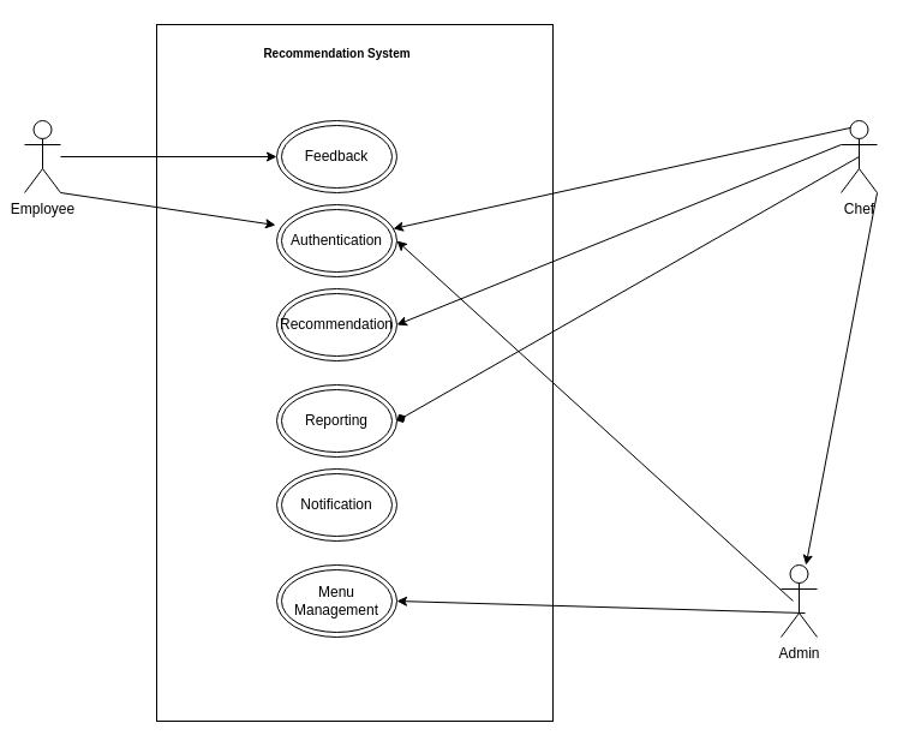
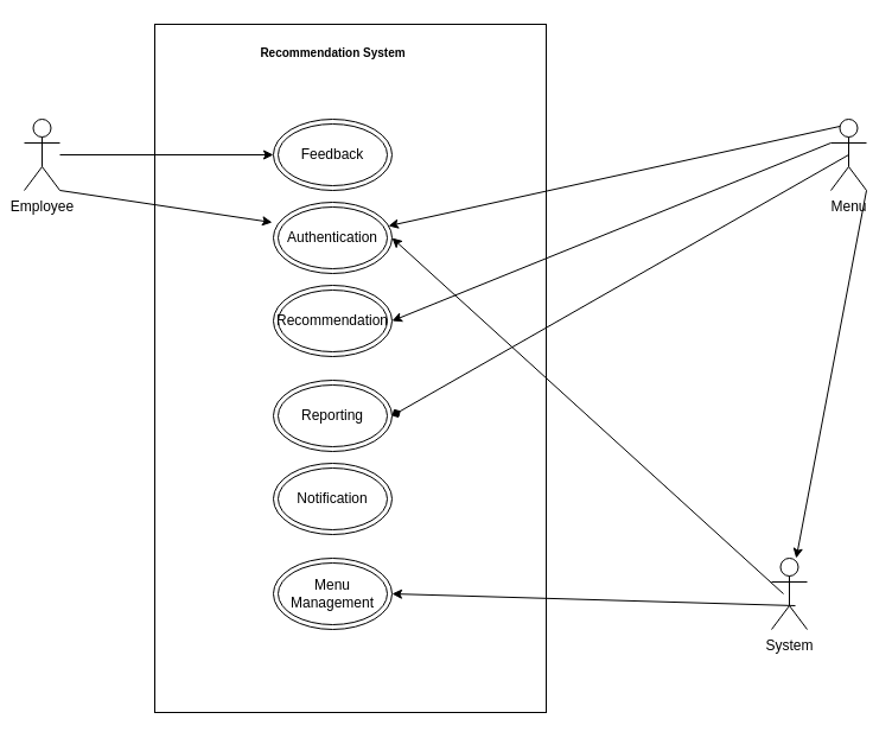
  <mxCell id="0" />
  <mxCell id="1" parent="0" />
  <mxCell id="2" value="" style="rounded=0;whiteSpace=wrap;html=1;" vertex="1" parent="1"><mxGeometry x="130" y="20" width="330" height="580" as="geometry" /></mxCell>
  <mxCell id="3" value="Employee" style="shape=umlActor;verticalLabelPosition=bottom;verticalAlign=top;html=1;" vertex="1" parent="1"><mxGeometry x="20" y="100" width="30" height="60" as="geometry" /></mxCell>
- <mxCell id="4" value="Chef" style="shape=umlActor;verticalLabelPosition=bottom;verticalAlign=top;html=1;" vertex="1" parent="1"><mxGeometry x="700" y="100" width="30" height="60" as="geometry" /></mxCell>
- <mxCell id="5" value="Admin" style="shape=umlActor;verticalLabelPosition=bottom;verticalAlign=top;html=1;" vertex="1" parent="1"><mxGeometry x="650" y="470" width="30" height="60" as="geometry" /></mxCell>
+ <mxCell id="4" value="Menu" style="shape=umlActor;verticalLabelPosition=bottom;verticalAlign=top;html=1;" vertex="1" parent="1"><mxGeometry x="700" y="100" width="30" height="60" as="geometry" /></mxCell>
+ <mxCell id="5" value="System" style="shape=umlActor;verticalLabelPosition=bottom;verticalAlign=top;html=1;" vertex="1" parent="1"><mxGeometry x="650" y="470" width="30" height="60" as="geometry" /></mxCell>
  <mxCell id="6" value="Feedback" style="ellipse;shape=doubleEllipse;whiteSpace=wrap;html=1;" vertex="1" parent="1"><mxGeometry x="230" y="100" width="100" height="60" as="geometry" /></mxCell>
  <mxCell id="7" value="Recommendation" style="ellipse;shape=doubleEllipse;whiteSpace=wrap;html=1;" vertex="1" parent="1"><mxGeometry x="230" y="240" width="100" height="60" as="geometry" /></mxCell>
  <mxCell id="8" value="Notification" style="ellipse;shape=doubleEllipse;whiteSpace=wrap;html=1;" vertex="1" parent="1"><mxGeometry x="230" y="390" width="100" height="60" as="geometry" /></mxCell>
  <mxCell id="9" value="Menu Management" style="ellipse;shape=doubleEllipse;whiteSpace=wrap;html=1;" vertex="1" parent="1"><mxGeometry x="230" y="470" width="100" height="60" as="geometry" /></mxCell>
  <mxCell id="10" value="Reporting" style="ellipse;shape=doubleEllipse;whiteSpace=wrap;html=1;" vertex="1" parent="1"><mxGeometry x="230" y="320" width="100" height="60" as="geometry" /></mxCell>
  <mxCell id="11" value="Authentication" style="ellipse;shape=doubleEllipse;whiteSpace=wrap;html=1;" vertex="1" parent="1"><mxGeometry x="230" y="170" width="100" height="60" as="geometry" /></mxCell>
  <mxCell id="12" value="" style="endArrow=classic;html=1;rounded=0;entryX=0;entryY=0.5;entryDx=0;entryDy=0;" edge="1" parent="1" source="3" target="6"><mxGeometry width="50" height="50" relative="1" as="geometry"><mxPoint x="360" y="380" as="sourcePoint" /><mxPoint x="410" y="330" as="targetPoint" /></mxGeometry></mxCell>
  <mxCell id="13" value="" style="endArrow=classic;html=1;rounded=0;entryX=0.97;entryY=0.333;entryDx=0;entryDy=0;entryPerimeter=0;exitX=0.25;exitY=0.1;exitDx=0;exitDy=0;exitPerimeter=0;" edge="1" parent="1" source="4" target="11"><mxGeometry width="50" height="50" relative="1" as="geometry"><mxPoint x="650" y="130" as="sourcePoint" /><mxPoint x="600" y="180" as="targetPoint" /></mxGeometry></mxCell>
  <mxCell id="14" value="" style="endArrow=classic;html=1;rounded=0;exitX=1;exitY=1;exitDx=0;exitDy=0;exitPerimeter=0;entryX=-0.01;entryY=0.283;entryDx=0;entryDy=0;entryPerimeter=0;" edge="1" parent="1" source="3" target="11"><mxGeometry width="50" height="50" relative="1" as="geometry"><mxPoint x="10" y="320" as="sourcePoint" /><mxPoint x="60" y="270" as="targetPoint" /></mxGeometry></mxCell>
  <mxCell id="15" value="" style="endArrow=classic;html=1;rounded=0;entryX=1;entryY=0.5;entryDx=0;entryDy=0;" edge="1" parent="1" target="11"><mxGeometry width="50" height="50" relative="1" as="geometry"><mxPoint x="660" y="500" as="sourcePoint" /><mxPoint x="337" y="560" as="targetPoint" /></mxGeometry></mxCell>
  <mxCell id="16" value="" style="endArrow=classic;html=1;rounded=0;entryX=1;entryY=0.5;entryDx=0;entryDy=0;exitX=0;exitY=0.333;exitDx=0;exitDy=0;exitPerimeter=0;" edge="1" parent="1" source="4" target="7"><mxGeometry width="50" height="50" relative="1" as="geometry"><mxPoint x="660" y="140" as="sourcePoint" /><mxPoint x="337" y="200" as="targetPoint" /></mxGeometry></mxCell>
  <mxCell id="17" value="" style="endArrow=diamond;html=1;rounded=0;entryX=1;entryY=0.5;entryDx=0;entryDy=0;exitX=0.5;exitY=0.5;exitDx=0;exitDy=0;exitPerimeter=0;" edge="1" parent="1" source="4" target="10"><mxGeometry width="50" height="50" relative="1" as="geometry"><mxPoint x="670" y="150" as="sourcePoint" /><mxPoint x="340" y="280" as="targetPoint" /></mxGeometry></mxCell>
  <mxCell id="18" value="" style="endArrow=classic;html=1;rounded=0;entryX=1;entryY=0.5;entryDx=0;entryDy=0;" edge="1" parent="1" target="9"><mxGeometry width="50" height="50" relative="1" as="geometry"><mxPoint x="670" y="510" as="sourcePoint" /><mxPoint x="340" y="210" as="targetPoint" /></mxGeometry></mxCell>
  <mxCell id="19" value="" style="endArrow=classic;html=1;rounded=0;exitX=1;exitY=1;exitDx=0;exitDy=0;exitPerimeter=0;" edge="1" parent="1" source="4" target="5"><mxGeometry width="50" height="50" relative="1" as="geometry"><mxPoint x="690" y="170" as="sourcePoint" /><mxPoint x="342" y="423" as="targetPoint" /></mxGeometry></mxCell>
  <mxCell id="20" value="&lt;p&gt;&lt;font style=&quot;font-size: 10px;&quot;&gt;Recommendation System&lt;/font&gt;&lt;/p&gt;" style="text;strokeColor=none;fillColor=none;html=1;fontSize=24;fontStyle=1;verticalAlign=middle;align=center;" vertex="1" parent="1"><mxGeometry x="230" y="20" width="100" height="40" as="geometry" /></mxCell>
